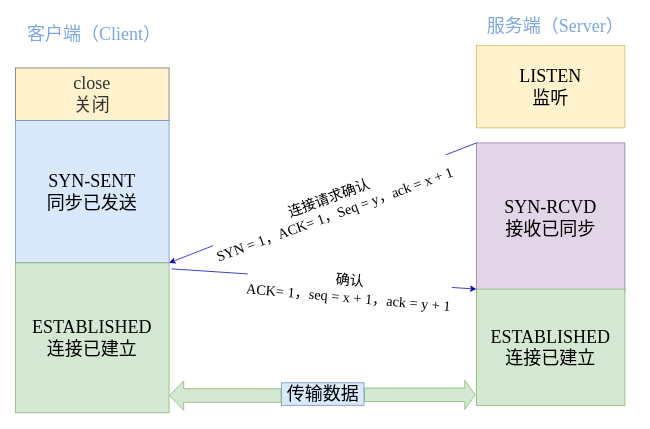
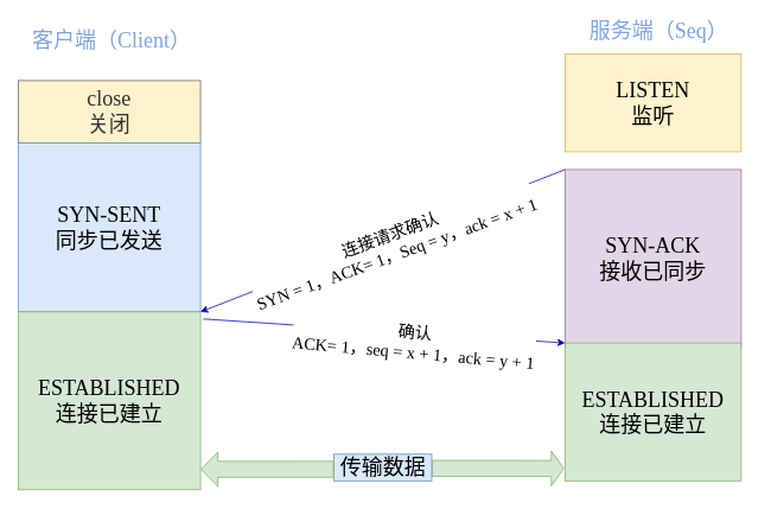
  <mxCell id="0" />
  <mxCell id="1" parent="0" />
  <mxCell id="2" value="close&lt;br style=&quot;font-size: 24px;&quot;&gt;关闭" style="rounded=0;whiteSpace=wrap;html=1;fillColor=#fff2cc;strokeColor=#666666;fontSize=24;fontColor=#333333;fontFamily=Comic Sans MS;" vertex="1" parent="1"><mxGeometry x="20" y="90" width="205" height="70" as="geometry" /></mxCell>
  <mxCell id="3" value="SYN-SENT&lt;br style=&quot;font-size: 24px;&quot;&gt;同步已发送" style="rounded=0;whiteSpace=wrap;html=1;fillColor=#dae8fc;strokeColor=#6c8ebf;fontSize=24;fontFamily=Comic Sans MS;" vertex="1" parent="1"><mxGeometry x="20" y="160" width="205" height="190" as="geometry" /></mxCell>
  <mxCell id="4" value="ESTABLISHED&lt;br style=&quot;font-size: 24px;&quot;&gt;连接已建立" style="rounded=0;whiteSpace=wrap;html=1;fillColor=#d5e8d4;strokeColor=#82b366;fontSize=24;fontFamily=Comic Sans MS;" vertex="1" parent="1"><mxGeometry x="20" y="350" width="205" height="200" as="geometry" /></mxCell>
  <mxCell id="5" value="LISTEN&lt;br style=&quot;font-size: 24px;&quot;&gt;监听" style="rounded=0;whiteSpace=wrap;html=1;fillColor=#fff2cc;strokeColor=#d6b656;fontSize=24;fontFamily=Comic Sans MS;" vertex="1" parent="1"><mxGeometry x="635" y="60" width="198" height="110" as="geometry" /></mxCell>
- <mxCell id="6" value="SYN-RCVD&lt;br style=&quot;font-size: 24px;&quot;&gt;接收已同步" style="rounded=0;whiteSpace=wrap;html=1;fillColor=#e1d5e7;strokeColor=#9673a6;fontSize=24;fontFamily=Comic Sans MS;" vertex="1" parent="1"><mxGeometry x="635" y="190" width="198" height="200" as="geometry" /></mxCell>
+ <mxCell id="6" value="SYN-ACK&lt;br style=&quot;font-size: 24px;&quot;&gt;接收已同步" style="rounded=0;whiteSpace=wrap;html=1;fillColor=#e1d5e7;strokeColor=#9673a6;fontSize=24;fontFamily=Comic Sans MS;" vertex="1" parent="1"><mxGeometry x="635" y="190" width="198" height="200" as="geometry" /></mxCell>
  <mxCell id="7" value="ESTABLISHED&lt;br style=&quot;font-size: 24px;&quot;&gt;连接已建立" style="rounded=0;whiteSpace=wrap;html=1;fillColor=#d5e8d4;strokeColor=#82b366;fontSize=24;fontFamily=Comic Sans MS;" vertex="1" parent="1"><mxGeometry x="635" y="385" width="198" height="155" as="geometry" /></mxCell>
  <mxCell id="8" value="客户端（Client）" style="text;html=1;resizable=0;autosize=1;align=center;verticalAlign=middle;points=[];fillColor=none;strokeColor=none;rounded=0;fontSize=24;fontFamily=Comic Sans MS;fontColor=#7EA6E0;" vertex="1" parent="1"><mxGeometry x="25" y="30" width="200" height="30" as="geometry" /></mxCell>
- <mxCell id="9" value="服务端（Server）" style="text;html=1;resizable=0;autosize=1;align=center;verticalAlign=middle;points=[];fillColor=none;strokeColor=none;rounded=0;fontSize=24;fontFamily=Comic Sans MS;fontColor=#7EA6E0;" vertex="1" parent="1"><mxGeometry x="635" y="20" width="210" height="30" as="geometry" /></mxCell>
+ <mxCell id="9" value="服务端（Seq）" style="text;html=1;resizable=0;autosize=1;align=center;verticalAlign=middle;points=[];fillColor=none;strokeColor=none;rounded=0;fontSize=24;fontFamily=Comic Sans MS;fontColor=#7EA6E0;" vertex="1" parent="1"><mxGeometry x="635" y="20" width="210" height="30" as="geometry" /></mxCell>
  <mxCell id="10" value="" style="endArrow=classic;html=1;fontSize=19;strokeColor=#0000B8;entryX=1;entryY=0;entryDx=0;entryDy=0;exitX=0;exitY=0;exitDx=0;exitDy=0;" edge="1" parent="1" source="6" target="4"><mxGeometry relative="1" as="geometry"><mxPoint x="655" y="200" as="sourcePoint" /><mxPoint x="495" y="290" as="targetPoint" /></mxGeometry></mxCell>
  <mxCell id="11" value="&lt;span style=&quot;font-size: 19px&quot;&gt;连接请求确认&lt;/span&gt;&lt;br style=&quot;font-size: 19px&quot;&gt;&lt;span style=&quot;font-size: 19px&quot;&gt;SYN = 1，ACK= 1，Seq = y，ack = x + 1&lt;br&gt;&lt;/span&gt;" style="edgeLabel;resizable=0;html=1;align=center;verticalAlign=middle;rotation=-20;fontFamily=Comic Sans MS;" connectable="0" vertex="1" parent="10"><mxGeometry relative="1" as="geometry"><mxPoint x="11" y="5" as="offset" /></mxGeometry></mxCell>
  <mxCell id="12" value="" style="endArrow=classic;html=1;fontSize=19;strokeColor=#0000B8;entryX=0;entryY=0;entryDx=0;entryDy=0;exitX=1.015;exitY=0.04;exitDx=0;exitDy=0;exitPerimeter=0;" edge="1" parent="1" source="4" target="7"><mxGeometry relative="1" as="geometry"><mxPoint x="224" y="355" as="sourcePoint" /><mxPoint x="614" y="395" as="targetPoint" /></mxGeometry></mxCell>
  <mxCell id="13" value="&lt;span style=&quot;font-size: 19px&quot;&gt;确认&lt;/span&gt;&lt;br style=&quot;font-size: 19px&quot;&gt;&lt;span style=&quot;font-size: 19px&quot;&gt;ACK= 1，seq = x + 1，ack = y + 1&lt;br&gt;&lt;/span&gt;" style="edgeLabel;resizable=0;html=1;align=center;verticalAlign=middle;rotation=5;fontFamily=Comic Sans MS;" connectable="0" vertex="1" parent="12"><mxGeometry relative="1" as="geometry"><mxPoint x="33" y="13" as="offset" /></mxGeometry></mxCell>
  <mxCell id="14" value="" style="shape=flexArrow;endArrow=classic;startArrow=none;html=1;fontFamily=Comic Sans MS;fontSize=24;strokeColor=#82b366;entryX=-0.005;entryY=0.91;entryDx=0;entryDy=0;entryPerimeter=0;width=18;endSize=4.34;fontColor=#9AC7BF;fillColor=#d5e8d4;" edge="1" parent="1" target="7"><mxGeometry width="100" height="100" relative="1" as="geometry"><mxPoint x="485" y="526" as="sourcePoint" /><mxPoint x="335" y="430" as="targetPoint" /></mxGeometry></mxCell>
  <mxCell id="15" value="传输数据" style="text;html=1;resizable=0;autosize=1;align=center;verticalAlign=middle;points=[];fillColor=#dae8fc;strokeColor=#6c8ebf;rounded=0;fontFamily=Comic Sans MS;fontSize=24;" vertex="1" parent="1"><mxGeometry x="375" y="510" width="110" height="30" as="geometry" /></mxCell>
  <mxCell id="16" value="" style="shape=flexArrow;endArrow=none;startArrow=classic;html=1;fontFamily=Comic Sans MS;fontSize=24;strokeColor=#82b366;exitX=1;exitY=0.885;exitDx=0;exitDy=0;exitPerimeter=0;width=18;endSize=4.34;fontColor=#9AC7BF;fillColor=#d5e8d4;entryX=0;entryY=0.567;entryDx=0;entryDy=0;entryPerimeter=0;" edge="1" parent="1" source="4" target="15"><mxGeometry width="100" height="100" relative="1" as="geometry"><mxPoint x="225" y="527" as="sourcePoint" /><mxPoint x="365" y="527" as="targetPoint" /></mxGeometry></mxCell>
